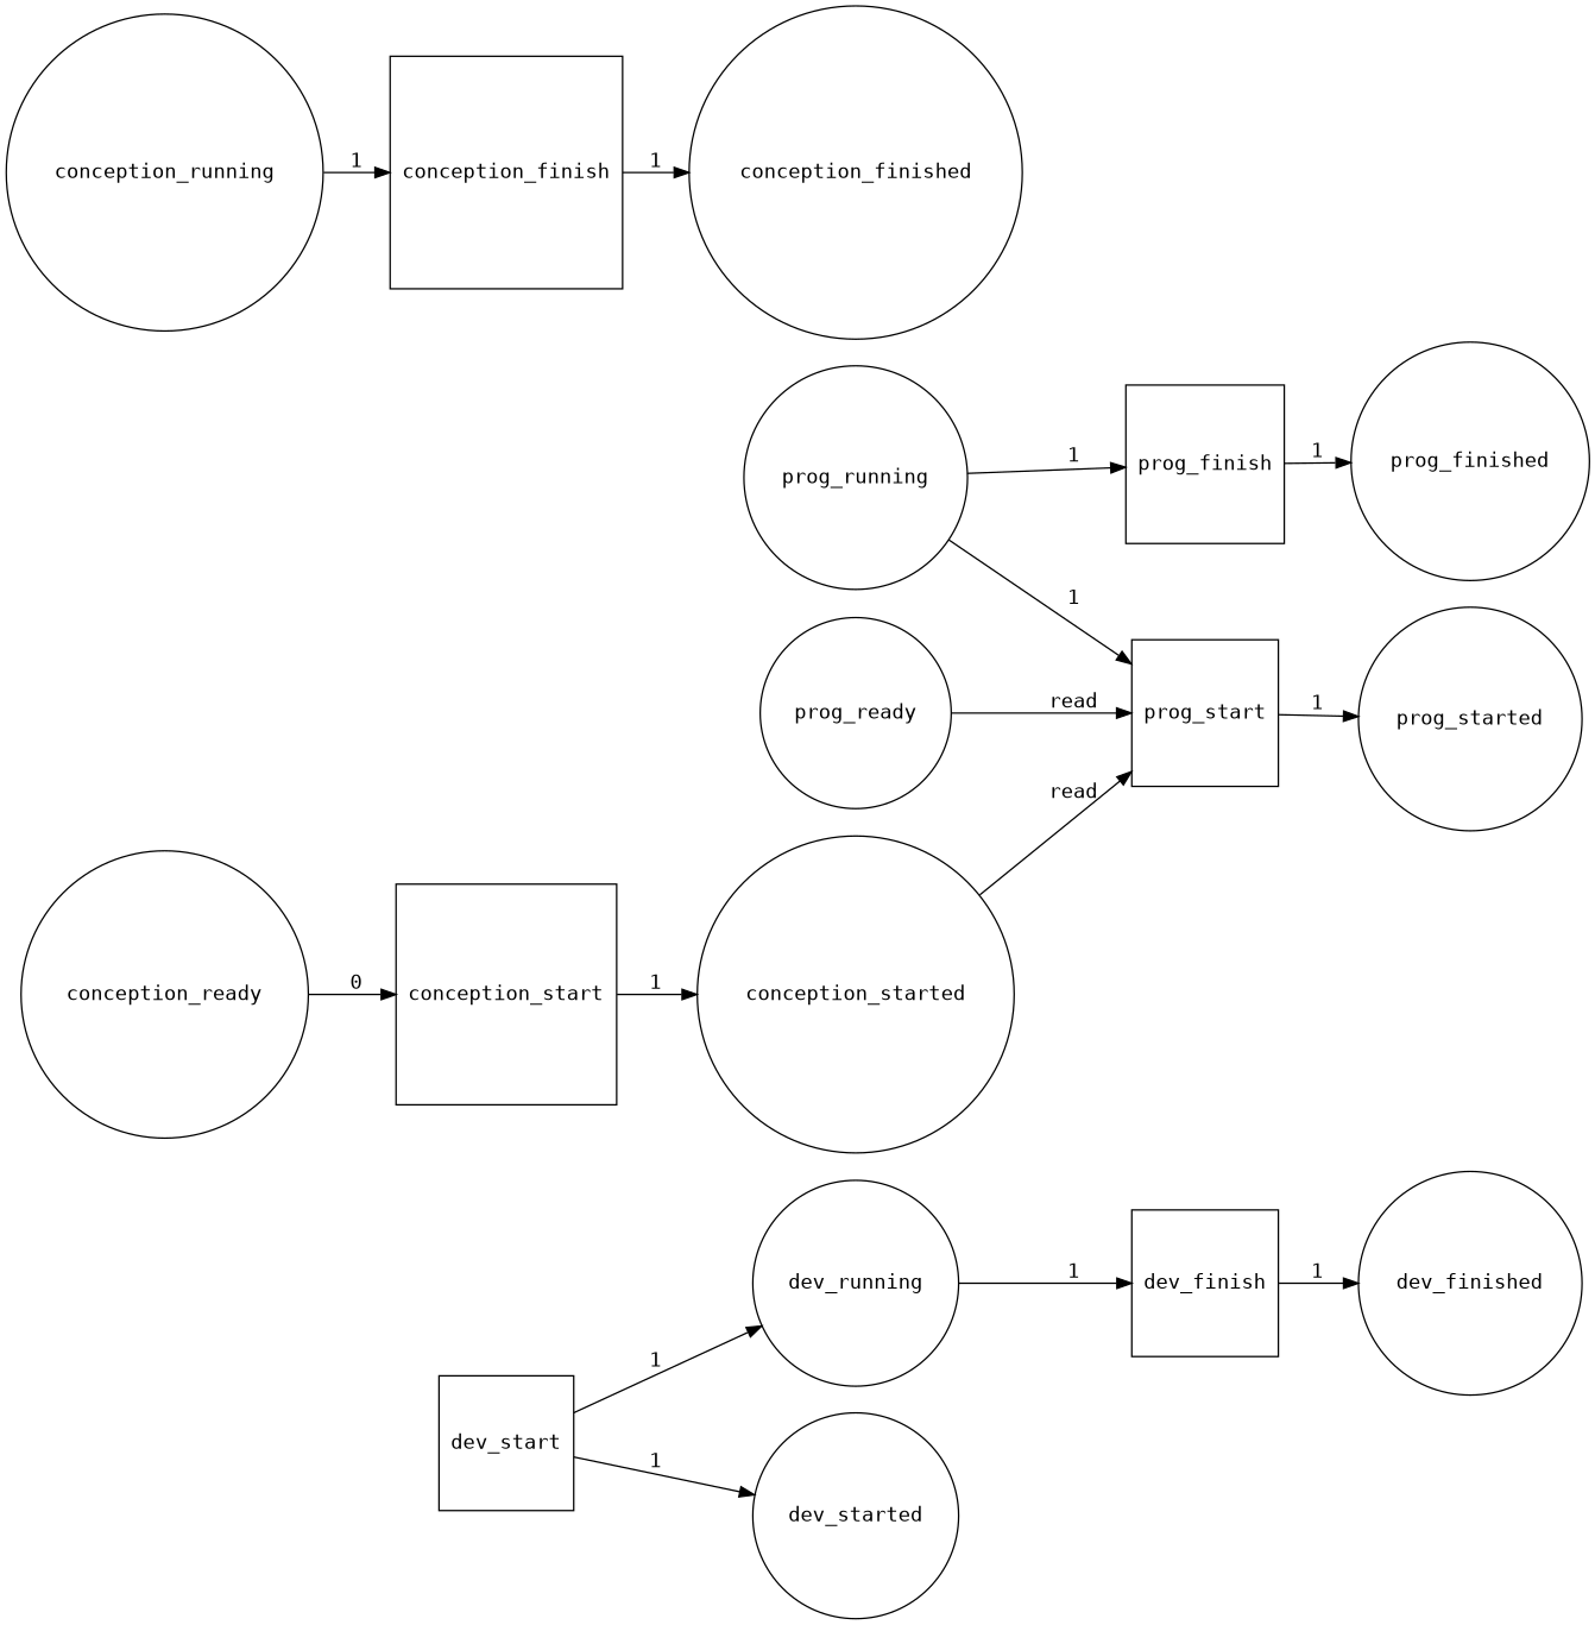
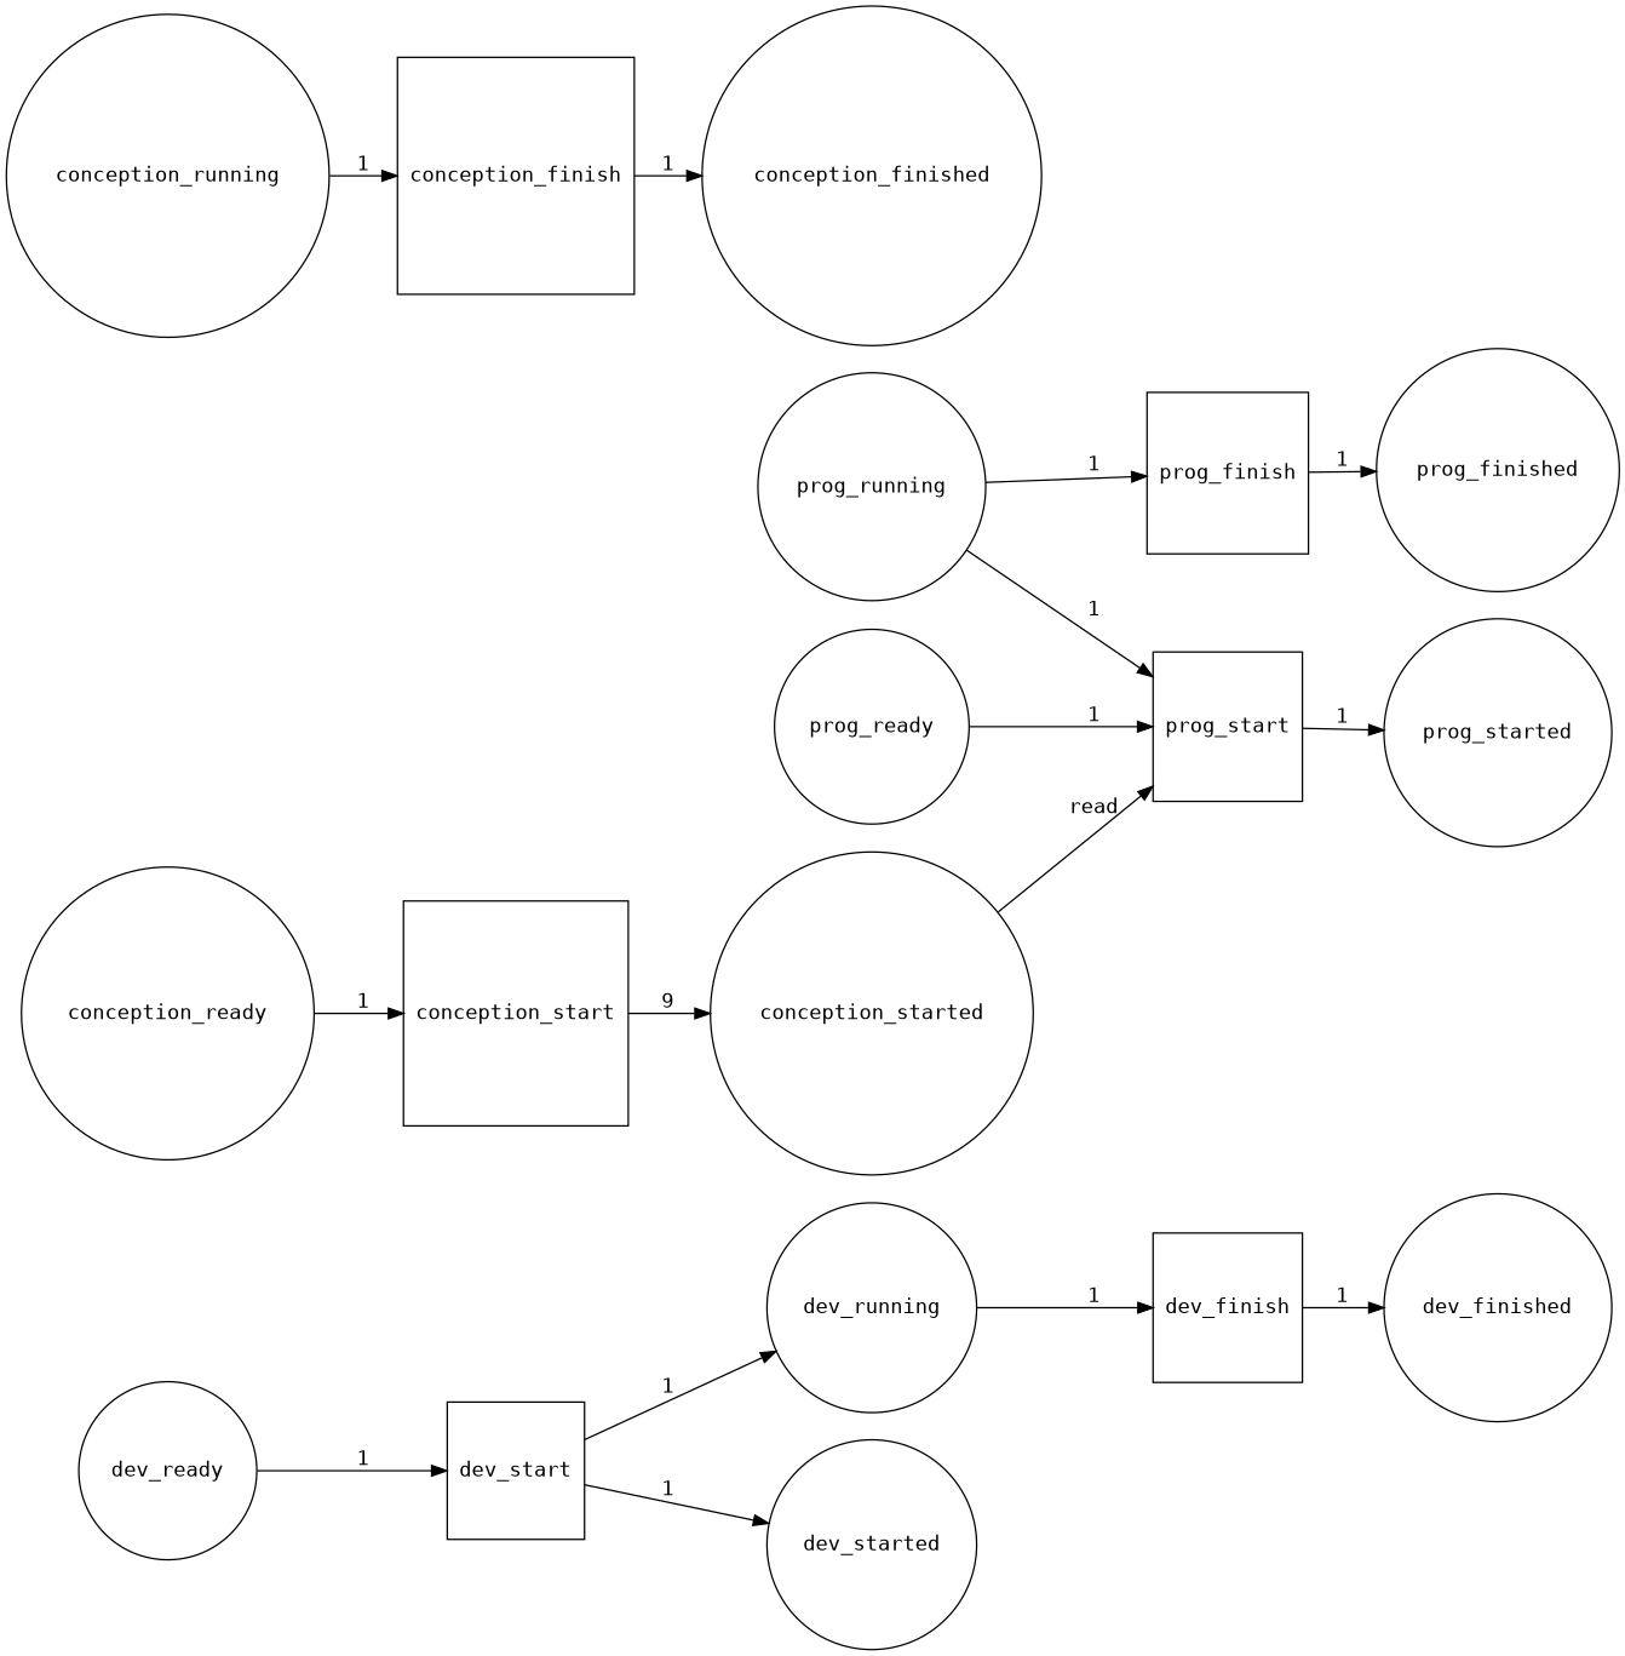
  digraph {
    fontname="DejaVu Sans Mono"
    rankdir=LR
    node [fontname="DejaVu Sans Mono" shape=circle]
    edge [fontname="DejaVu Sans Mono"]
    n1 [label=dev_start shape=square]
    n2 [label=dev_running]
    n3 [label=dev_started]
    n4 [label=dev_finish shape=square]
    n5 [label=dev_finished]
    n6 [label=conception_start shape=square]
    n7 [label=conception_started]
    n8 [label=conception_running]
    n9 [label=conception_finish shape=square]
    n10 [label=prog_start shape=square]
    n11 [label=conception_finished]
    n12 [label=prog_started]
    n13 [label=prog_running]
    n14 [label=prog_finish shape=square]
    n15 [label=prog_finished]
+   n16 [label=dev_ready]
    n17 [label=conception_ready]
    n18 [label=prog_ready]
    n1 -> n2 [label=1]
    n1 -> n3 [label=1]
    n2 -> n4 [label=1]
    n4 -> n5 [label=1]
-   n6 -> n7 [label=1]
+   n6 -> n7 [label=9]
    n7 -> n10 [label=read]
    n8 -> n9 [label=1]
    n9 -> n11 [label=1]
    n10 -> n12 [label=1]
    n13 -> n10 [label=1]
    n13 -> n14 [label=1]
    n14 -> n15 [label=1]
-   n17 -> n6 [label=0]
-   n18 -> n10 [label=read]
+   n16 -> n1 [label=1]
+   n17 -> n6 [label=1]
+   n18 -> n10 [label=1]
  }
